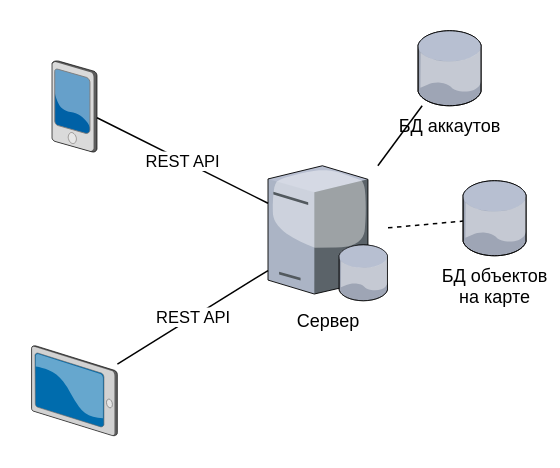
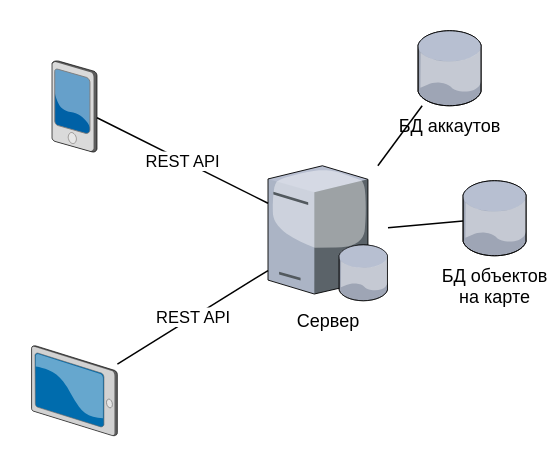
  <mxCell id="0" />
  <mxCell id="1" parent="0" />
  <mxCell id="2" value="" style="verticalLabelPosition=bottom;aspect=fixed;html=1;verticalAlign=top;strokeColor=none;align=center;outlineConnect=0;shape=mxgraph.citrix.tablet_2;" vertex="1" parent="1"><mxGeometry x="20.39" y="230" width="57.21" height="60" as="geometry" /></mxCell>
  <mxCell id="3" value="" style="verticalLabelPosition=bottom;aspect=fixed;html=1;verticalAlign=top;strokeColor=none;align=center;outlineConnect=0;shape=mxgraph.citrix.pda;" vertex="1" parent="1"><mxGeometry x="34" y="40" width="30" height="61" as="geometry" /></mxCell>
  <mxCell id="4" value="Сервер" style="verticalLabelPosition=bottom;aspect=fixed;html=1;verticalAlign=top;strokeColor=none;align=center;outlineConnect=0;shape=mxgraph.citrix.database_server;" vertex="1" parent="1"><mxGeometry x="178" y="110" width="80" height="90" as="geometry" /></mxCell>
  <mxCell id="5" value="REST API" style="endArrow=none;html=1;" edge="1" parent="1" source="2" target="4"><mxGeometry width="50" height="50" relative="1" as="geometry"><mxPoint x="128" y="260" as="sourcePoint" /><mxPoint x="178" y="210" as="targetPoint" /></mxGeometry></mxCell>
  <mxCell id="6" value="REST API" style="endArrow=none;html=1;" edge="1" parent="1" source="3" target="4"><mxGeometry width="50" height="50" relative="1" as="geometry"><mxPoint x="128" y="260" as="sourcePoint" /><mxPoint x="178" y="210" as="targetPoint" /></mxGeometry></mxCell>
  <mxCell id="7" value="&lt;div&gt;БД объектов&lt;/div&gt;&lt;div&gt;на карте&lt;br&gt;&lt;/div&gt;" style="verticalLabelPosition=bottom;aspect=fixed;html=1;verticalAlign=top;strokeColor=none;align=center;outlineConnect=0;shape=mxgraph.citrix.database;" vertex="1" parent="1"><mxGeometry x="308" y="120" width="42.5" height="50" as="geometry" /></mxCell>
  <mxCell id="8" value="БД аккаутов" style="verticalLabelPosition=bottom;aspect=fixed;html=1;verticalAlign=top;strokeColor=none;align=center;outlineConnect=0;shape=mxgraph.citrix.database;" vertex="1" parent="1"><mxGeometry x="278" y="20" width="42.5" height="50" as="geometry" /></mxCell>
  <mxCell id="9" value="" style="endArrow=none;html=1;" edge="1" parent="1" source="4" target="8"><mxGeometry width="50" height="50" relative="1" as="geometry"><mxPoint x="218" y="260" as="sourcePoint" /><mxPoint x="268" y="210" as="targetPoint" /></mxGeometry></mxCell>
- <mxCell id="10" value="" style="endArrow=none;html=1;dashed=1;" edge="1" parent="1" source="4" target="7"><mxGeometry width="50" height="50" relative="1" as="geometry"><mxPoint x="168" y="340" as="sourcePoint" /><mxPoint x="218" y="290" as="targetPoint" /></mxGeometry></mxCell>
+ <mxCell id="10" value="" style="endArrow=none;html=1;" edge="1" parent="1" source="4" target="7"><mxGeometry width="50" height="50" relative="1" as="geometry"><mxPoint x="168" y="340" as="sourcePoint" /><mxPoint x="218" y="290" as="targetPoint" /></mxGeometry></mxCell>
